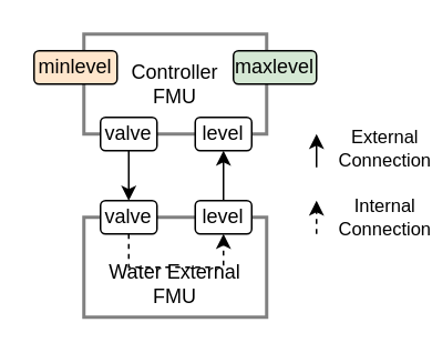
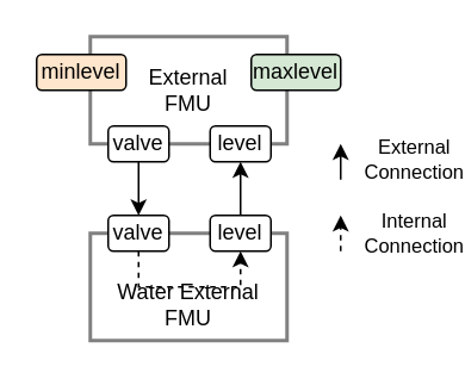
  <mxCell id="0" />
  <mxCell id="1" parent="0" />
- <mxCell id="2" value="Controller &lt;br&gt;FMU" style="rounded=0;whiteSpace=wrap;html=1;fillColor=none;fontFamily=Helvetica;fontSize=12;strokeColor=#808080;strokeWidth=2;" parent="1" vertex="1"><mxGeometry x="50" y="20" width="110" height="60" as="geometry" /></mxCell>
+ <mxCell id="2" value="External &lt;br&gt;FMU" style="rounded=0;whiteSpace=wrap;html=1;fillColor=none;fontFamily=Helvetica;fontSize=12;strokeColor=#808080;strokeWidth=2;" parent="1" vertex="1"><mxGeometry x="50" y="20" width="110" height="60" as="geometry" /></mxCell>
  <mxCell id="3" value="Water External FMU" style="rounded=0;whiteSpace=wrap;html=1;fillColor=none;fontFamily=Helvetica;fontSize=12;strokeColor=#808080;strokeWidth=2;spacingTop=19;" parent="1" vertex="1"><mxGeometry x="50" y="130" width="110" height="60" as="geometry" /></mxCell>
  <mxCell id="4" value="valve" style="rounded=1;whiteSpace=wrap;html=1;strokeColor=#000000;strokeWidth=1;fillColor=#ffffff;fontFamily=Helvetica;fontSize=12;" parent="1" vertex="1"><mxGeometry x="60" y="70" width="34" height="20" as="geometry" /></mxCell>
  <mxCell id="5" style="edgeStyle=orthogonalEdgeStyle;rounded=0;orthogonalLoop=1;jettySize=auto;html=1;exitX=0.5;exitY=1;exitDx=0;exitDy=0;entryX=0.5;entryY=1;entryDx=0;entryDy=0;dashed=1;" parent="1" source="6" target="8" edge="1"><mxGeometry relative="1" as="geometry"><Array as="points"><mxPoint x="77" y="160" /><mxPoint x="134" y="160" /></Array></mxGeometry></mxCell>
  <mxCell id="6" value="valve" style="rounded=1;whiteSpace=wrap;html=1;strokeColor=#000000;strokeWidth=1;fillColor=#ffffff;fontFamily=Helvetica;fontSize=12;" parent="1" vertex="1"><mxGeometry x="60" y="120" width="34" height="20" as="geometry" /></mxCell>
  <mxCell id="7" value="" style="endArrow=classic;html=1;fontFamily=Helvetica;fontSize=12;align=center;exitX=0.5;exitY=1;entryX=0.5;entryY=0;" parent="1" source="4" target="6" edge="1"><mxGeometry width="50" height="50" relative="1" as="geometry"><mxPoint x="290" y="150" as="sourcePoint" /><mxPoint x="340" y="100" as="targetPoint" /></mxGeometry></mxCell>
  <mxCell id="8" value="level&lt;br&gt;" style="rounded=1;whiteSpace=wrap;html=1;strokeColor=#000000;strokeWidth=1;fillColor=#ffffff;fontFamily=Helvetica;fontSize=12;" parent="1" vertex="1"><mxGeometry x="117" y="120" width="34" height="20" as="geometry" /></mxCell>
  <mxCell id="9" style="edgeStyle=orthogonalEdgeStyle;curved=1;html=1;exitX=0.5;exitY=1;endArrow=classicThin;endFill=1;jettySize=auto;orthogonalLoop=1;fontFamily=Helvetica;fontSize=12;align=center;" parent="1" source="6" target="6" edge="1"><mxGeometry relative="1" as="geometry" /></mxCell>
  <mxCell id="10" value="level&lt;br&gt;" style="rounded=1;whiteSpace=wrap;html=1;strokeColor=#000000;strokeWidth=1;fillColor=#ffffff;fontFamily=Helvetica;fontSize=12;" parent="1" vertex="1"><mxGeometry x="117" y="70" width="34" height="20" as="geometry" /></mxCell>
  <mxCell id="11" value="" style="endArrow=classic;html=1;fontFamily=Helvetica;fontSize=12;align=center;exitX=0.5;exitY=0;entryX=0.5;entryY=1;" parent="1" source="8" target="10" edge="1"><mxGeometry width="50" height="50" relative="1" as="geometry"><mxPoint x="190" y="150" as="sourcePoint" /><mxPoint x="240" y="100" as="targetPoint" /></mxGeometry></mxCell>
  <mxCell id="12" style="edgeStyle=orthogonalEdgeStyle;curved=1;html=1;exitX=0.25;exitY=0;entryX=0.25;entryY=0;endArrow=classicThin;endFill=1;jettySize=auto;orthogonalLoop=1;fontFamily=Helvetica;fontSize=12;align=center;" parent="1" source="2" target="2" edge="1"><mxGeometry relative="1" as="geometry" /></mxCell>
  <mxCell id="13" value="" style="endArrow=classic;html=1;fontFamily=Helvetica;fontSize=12;align=center;entryX=0.5;entryY=1;" parent="1" edge="1"><mxGeometry width="50" height="50" relative="1" as="geometry"><mxPoint x="190" y="100" as="sourcePoint" /><mxPoint x="190" y="80" as="targetPoint" /></mxGeometry></mxCell>
  <mxCell id="14" value="External &lt;br&gt;Connection" style="edgeLabel;html=1;align=center;verticalAlign=middle;resizable=0;points=[];" parent="13" vertex="1" connectable="0"><mxGeometry x="0.68" y="1" relative="1" as="geometry"><mxPoint x="41" y="5.2" as="offset" /></mxGeometry></mxCell>
  <mxCell id="15" style="rounded=0;orthogonalLoop=1;jettySize=auto;html=1;entryX=0.5;entryY=1;entryDx=0;entryDy=0;dashed=1;" parent="1" edge="1"><mxGeometry relative="1" as="geometry"><mxPoint x="190" y="140" as="sourcePoint" /><mxPoint x="190" y="120" as="targetPoint" /></mxGeometry></mxCell>
  <mxCell id="16" value="Internal &lt;br&gt;Connection" style="edgeLabel;html=1;align=center;verticalAlign=middle;resizable=0;points=[];" parent="15" vertex="1" connectable="0"><mxGeometry x="-0.04" y="-2" relative="1" as="geometry"><mxPoint x="38" y="-0.4" as="offset" /></mxGeometry></mxCell>
  <mxCell id="17" value="maxlevel" style="rounded=1;whiteSpace=wrap;html=1;strokeColor=#000000;strokeWidth=1;fillColor=#d5e8d4;fontFamily=Helvetica;fontSize=12;" vertex="1" parent="1"><mxGeometry x="140" y="30" width="50" height="20" as="geometry" /></mxCell>
  <mxCell id="18" value="minlevel" style="rounded=1;whiteSpace=wrap;html=1;strokeColor=#000000;strokeWidth=1;fillColor=#ffe6cc;fontFamily=Helvetica;fontSize=12;" vertex="1" parent="1"><mxGeometry x="20" y="30" width="50" height="20" as="geometry" /></mxCell>
